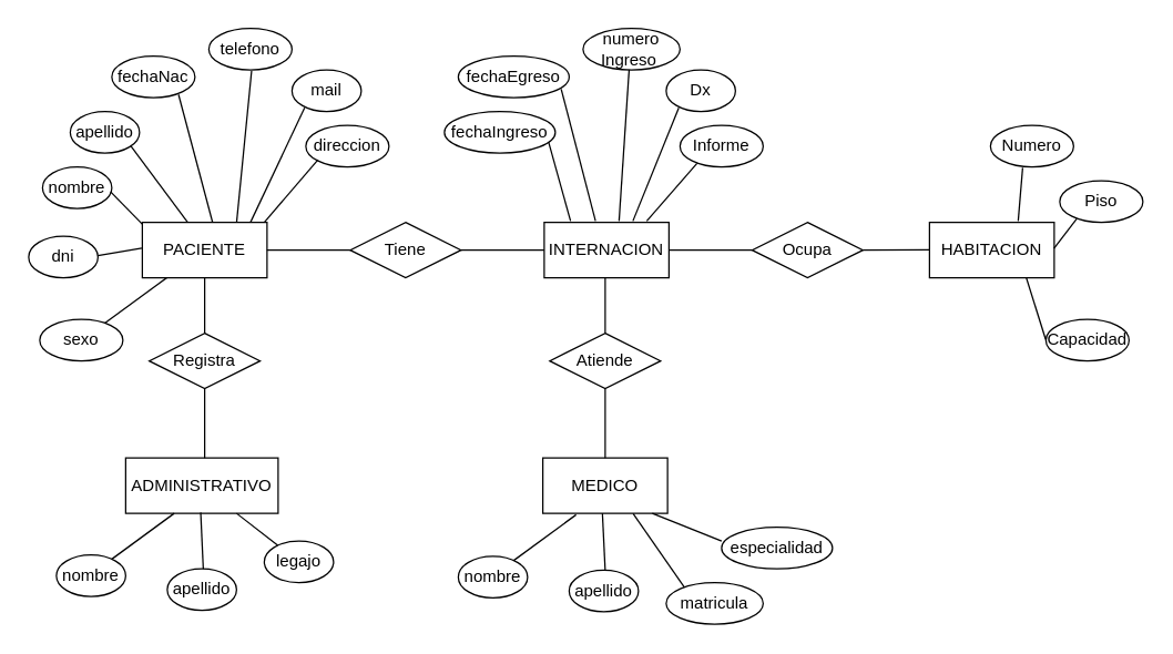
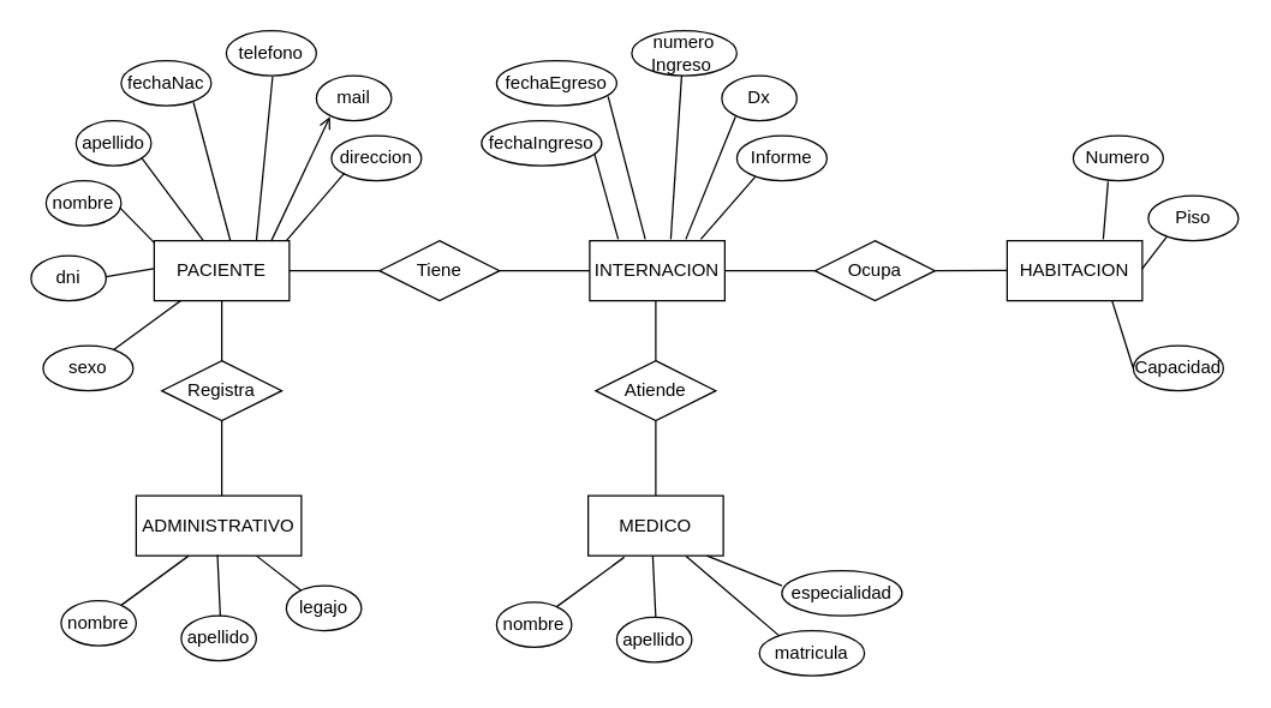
  <mxCell id="0" />
  <mxCell id="1" parent="0" />
  <mxCell id="2" value="PACIENTE" style="rounded=0;whiteSpace=wrap;html=1;" parent="1" vertex="1"><mxGeometry x="102" y="160" width="90" height="40" as="geometry" /></mxCell>
  <mxCell id="3" value="Tiene" style="rhombus;whiteSpace=wrap;html=1;" vertex="1" parent="1"><mxGeometry x="252" y="160" width="80" height="40" as="geometry" /></mxCell>
  <mxCell id="4" value="INTERNACION" style="rounded=0;whiteSpace=wrap;html=1;" vertex="1" parent="1"><mxGeometry x="392" y="160" width="90" height="40" as="geometry" /></mxCell>
  <mxCell id="5" value="HABITACION" style="rounded=0;whiteSpace=wrap;html=1;" vertex="1" parent="1"><mxGeometry x="670" y="160" width="90" height="40" as="geometry" /></mxCell>
  <mxCell id="6" value="Ocupa" style="rhombus;whiteSpace=wrap;html=1;" vertex="1" parent="1"><mxGeometry x="542" y="160" width="80" height="40" as="geometry" /></mxCell>
  <mxCell id="7" value="Atiende" style="rhombus;whiteSpace=wrap;html=1;" vertex="1" parent="1"><mxGeometry x="396" y="240" width="80" height="40" as="geometry" /></mxCell>
  <mxCell id="8" value="MEDICO" style="rounded=0;whiteSpace=wrap;html=1;" vertex="1" parent="1"><mxGeometry x="391" y="330" width="90" height="40" as="geometry" /></mxCell>
  <mxCell id="9" value="Registra" style="rhombus;whiteSpace=wrap;html=1;" vertex="1" parent="1"><mxGeometry x="107" y="240" width="80" height="40" as="geometry" /></mxCell>
  <mxCell id="10" value="ADMINISTRATIVO" style="rounded=0;whiteSpace=wrap;html=1;" vertex="1" parent="1"><mxGeometry x="90" y="330" width="110" height="40" as="geometry" /></mxCell>
  <mxCell id="11" value="" style="endArrow=none;html=1;rounded=0;exitX=0.999;exitY=0.5;exitDx=0;exitDy=0;exitPerimeter=0;" edge="1" parent="1" source="2"><mxGeometry width="50" height="50" relative="1" as="geometry"><mxPoint x="202" y="230" as="sourcePoint" /><mxPoint x="252" y="180" as="targetPoint" /></mxGeometry></mxCell>
  <mxCell id="12" value="" style="endArrow=none;html=1;rounded=0;exitX=0.999;exitY=0.5;exitDx=0;exitDy=0;exitPerimeter=0;" edge="1" parent="1"><mxGeometry width="50" height="50" relative="1" as="geometry"><mxPoint x="332" y="180" as="sourcePoint" /><mxPoint x="392" y="180" as="targetPoint" /></mxGeometry></mxCell>
  <mxCell id="13" value="" style="endArrow=none;html=1;rounded=0;exitX=0.999;exitY=0.5;exitDx=0;exitDy=0;exitPerimeter=0;" edge="1" parent="1"><mxGeometry width="50" height="50" relative="1" as="geometry"><mxPoint x="482" y="180" as="sourcePoint" /><mxPoint x="542" y="180" as="targetPoint" /></mxGeometry></mxCell>
  <mxCell id="14" value="" style="endArrow=none;html=1;rounded=0;" edge="1" parent="1"><mxGeometry width="50" height="50" relative="1" as="geometry"><mxPoint x="147" y="240" as="sourcePoint" /><mxPoint x="147" y="200" as="targetPoint" /></mxGeometry></mxCell>
  <mxCell id="15" value="" style="endArrow=none;html=1;rounded=0;" edge="1" parent="1"><mxGeometry width="50" height="50" relative="1" as="geometry"><mxPoint x="436" y="240" as="sourcePoint" /><mxPoint x="436" y="200" as="targetPoint" /></mxGeometry></mxCell>
  <mxCell id="16" value="" style="endArrow=none;html=1;rounded=0;" edge="1" parent="1"><mxGeometry width="50" height="50" relative="1" as="geometry"><mxPoint x="436" y="330" as="sourcePoint" /><mxPoint x="436" y="280" as="targetPoint" /></mxGeometry></mxCell>
  <mxCell id="17" value="" style="endArrow=none;html=1;rounded=0;" edge="1" parent="1"><mxGeometry width="50" height="50" relative="1" as="geometry"><mxPoint x="147" y="330" as="sourcePoint" /><mxPoint x="147" y="280" as="targetPoint" /></mxGeometry></mxCell>
  <mxCell id="18" value="" style="endArrow=none;html=1;rounded=0;exitX=0.999;exitY=0.5;exitDx=0;exitDy=0;exitPerimeter=0;entryX=0.002;entryY=0.497;entryDx=0;entryDy=0;entryPerimeter=0;" edge="1" parent="1" target="5"><mxGeometry width="50" height="50" relative="1" as="geometry"><mxPoint x="622" y="180" as="sourcePoint" /><mxPoint x="682" y="180" as="targetPoint" /></mxGeometry></mxCell>
  <mxCell id="19" value="dni" style="ellipse;whiteSpace=wrap;html=1;" vertex="1" parent="1"><mxGeometry x="20" y="170" width="50" height="30" as="geometry" /></mxCell>
  <mxCell id="20" value="nombre" style="ellipse;whiteSpace=wrap;html=1;" vertex="1" parent="1"><mxGeometry x="30" y="120" width="50" height="30" as="geometry" /></mxCell>
  <mxCell id="21" value="apellido" style="ellipse;whiteSpace=wrap;html=1;" vertex="1" parent="1"><mxGeometry x="50" y="80" width="50" height="30" as="geometry" /></mxCell>
  <mxCell id="22" value="fechaNac" style="ellipse;whiteSpace=wrap;html=1;" vertex="1" parent="1"><mxGeometry x="80" y="40" width="60" height="30" as="geometry" /></mxCell>
  <mxCell id="23" value="telefono" style="ellipse;whiteSpace=wrap;html=1;" vertex="1" parent="1"><mxGeometry x="150" y="20" width="60" height="30" as="geometry" /></mxCell>
  <mxCell id="24" value="direccion" style="ellipse;whiteSpace=wrap;html=1;" vertex="1" parent="1"><mxGeometry x="220" y="90" width="60" height="30" as="geometry" /></mxCell>
  <mxCell id="25" value="mail" style="ellipse;whiteSpace=wrap;html=1;" vertex="1" parent="1"><mxGeometry x="210" y="50" width="50" height="30" as="geometry" /></mxCell>
  <mxCell id="26" value="" style="endArrow=none;html=1;rounded=0;entryX=0.146;entryY=0.827;entryDx=0;entryDy=0;entryPerimeter=0;" edge="1" parent="1" target="24"><mxGeometry width="50" height="50" relative="1" as="geometry"><mxPoint x="190" y="160" as="sourcePoint" /><mxPoint x="240" y="110" as="targetPoint" /></mxGeometry></mxCell>
- <mxCell id="27" value="" style="endArrow=none;html=1;rounded=0;entryX=0.182;entryY=0.909;entryDx=0;entryDy=0;entryPerimeter=0;exitX=0.867;exitY=0;exitDx=0;exitDy=0;exitPerimeter=0;" edge="1" parent="1" source="2" target="25"><mxGeometry width="50" height="50" relative="1" as="geometry"><mxPoint x="160" y="160" as="sourcePoint" /><mxPoint x="192" y="110" as="targetPoint" /></mxGeometry></mxCell>
+ <mxCell id="27" value="" style="endArrow=open;html=1;rounded=0;entryX=0.182;entryY=0.909;entryDx=0;entryDy=0;entryPerimeter=0;exitX=0.867;exitY=0;exitDx=0;exitDy=0;exitPerimeter=0;" edge="1" parent="1" source="2" target="25"><mxGeometry width="50" height="50" relative="1" as="geometry"><mxPoint x="160" y="160" as="sourcePoint" /><mxPoint x="192" y="110" as="targetPoint" /></mxGeometry></mxCell>
  <mxCell id="28" value="" style="endArrow=none;html=1;rounded=0;entryX=0.514;entryY=1.025;entryDx=0;entryDy=0;entryPerimeter=0;exitX=0.756;exitY=0;exitDx=0;exitDy=0;exitPerimeter=0;" edge="1" parent="1" source="2" target="23"><mxGeometry width="50" height="50" relative="1" as="geometry"><mxPoint x="160" y="110" as="sourcePoint" /><mxPoint x="192" y="60" as="targetPoint" /></mxGeometry></mxCell>
  <mxCell id="29" value="" style="endArrow=none;html=1;rounded=0;entryX=0.802;entryY=0.923;entryDx=0;entryDy=0;entryPerimeter=0;exitX=0.563;exitY=-0.003;exitDx=0;exitDy=0;exitPerimeter=0;" edge="1" parent="1" source="2" target="22"><mxGeometry width="50" height="50" relative="1" as="geometry"><mxPoint x="140" y="160" as="sourcePoint" /><mxPoint x="172" y="110" as="targetPoint" /></mxGeometry></mxCell>
  <mxCell id="30" value="" style="endArrow=none;html=1;rounded=0;entryX=0.876;entryY=0.835;entryDx=0;entryDy=0;entryPerimeter=0;exitX=0.364;exitY=0.001;exitDx=0;exitDy=0;exitPerimeter=0;" edge="1" parent="1" source="2" target="21"><mxGeometry width="50" height="50" relative="1" as="geometry"><mxPoint x="110" y="170" as="sourcePoint" /><mxPoint x="142" y="120" as="targetPoint" /></mxGeometry></mxCell>
  <mxCell id="31" value="" style="endArrow=none;html=1;rounded=0;entryX=0.98;entryY=0.594;entryDx=0;entryDy=0;entryPerimeter=0;exitX=0.001;exitY=0.035;exitDx=0;exitDy=0;exitPerimeter=0;" edge="1" parent="1" source="2" target="20"><mxGeometry width="50" height="50" relative="1" as="geometry"><mxPoint x="90" y="190" as="sourcePoint" /><mxPoint x="122" y="140" as="targetPoint" /></mxGeometry></mxCell>
  <mxCell id="32" value="" style="endArrow=none;html=1;rounded=0;exitX=0.998;exitY=0.469;exitDx=0;exitDy=0;exitPerimeter=0;entryX=-0.004;entryY=0.467;entryDx=0;entryDy=0;entryPerimeter=0;" edge="1" parent="1" source="19" target="2"><mxGeometry width="50" height="50" relative="1" as="geometry"><mxPoint x="80" y="230" as="sourcePoint" /><mxPoint x="100" y="180" as="targetPoint" /></mxGeometry></mxCell>
  <mxCell id="33" value="fechaIngreso" style="ellipse;whiteSpace=wrap;html=1;" vertex="1" parent="1"><mxGeometry x="320" y="80" width="80" height="30" as="geometry" /></mxCell>
  <mxCell id="34" value="fechaEgreso" style="ellipse;whiteSpace=wrap;html=1;" vertex="1" parent="1"><mxGeometry x="330" y="40" width="80" height="30" as="geometry" /></mxCell>
  <mxCell id="35" value="numero Ingreso&amp;nbsp;" style="ellipse;whiteSpace=wrap;html=1;" vertex="1" parent="1"><mxGeometry x="420" y="20" width="70" height="30" as="geometry" /></mxCell>
  <mxCell id="36" value="Informe" style="ellipse;whiteSpace=wrap;html=1;" vertex="1" parent="1"><mxGeometry x="490" y="90" width="60" height="30" as="geometry" /></mxCell>
  <mxCell id="37" value="" style="endArrow=none;html=1;rounded=0;entryX=0.204;entryY=0.913;entryDx=0;entryDy=0;entryPerimeter=0;" edge="1" parent="1" target="36"><mxGeometry width="50" height="50" relative="1" as="geometry"><mxPoint x="466" y="159" as="sourcePoint" /><mxPoint x="500" y="120" as="targetPoint" /></mxGeometry></mxCell>
  <mxCell id="38" value="" style="endArrow=none;html=1;rounded=0;exitX=0.756;exitY=0;exitDx=0;exitDy=0;exitPerimeter=0;entryX=0.475;entryY=0.993;entryDx=0;entryDy=0;entryPerimeter=0;" edge="1" parent="1" target="35"><mxGeometry width="50" height="50" relative="1" as="geometry"><mxPoint x="446" y="159" as="sourcePoint" /><mxPoint x="450" y="51" as="targetPoint" /></mxGeometry></mxCell>
  <mxCell id="39" value="" style="endArrow=none;html=1;rounded=0;entryX=0.928;entryY=0.791;entryDx=0;entryDy=0;entryPerimeter=0;exitX=0.563;exitY=-0.003;exitDx=0;exitDy=0;exitPerimeter=0;" edge="1" parent="1" target="34"><mxGeometry width="50" height="50" relative="1" as="geometry"><mxPoint x="429" y="159" as="sourcePoint" /><mxPoint x="404" y="67" as="targetPoint" /></mxGeometry></mxCell>
  <mxCell id="40" value="" style="endArrow=none;html=1;rounded=0;entryX=0.94;entryY=0.741;entryDx=0;entryDy=0;entryPerimeter=0;exitX=0.364;exitY=0.001;exitDx=0;exitDy=0;exitPerimeter=0;" edge="1" parent="1" target="33"><mxGeometry width="50" height="50" relative="1" as="geometry"><mxPoint x="411" y="159" as="sourcePoint" /><mxPoint x="370" y="104" as="targetPoint" /></mxGeometry></mxCell>
  <mxCell id="41" value="" style="endArrow=none;html=1;rounded=0;entryX=0.182;entryY=0.909;entryDx=0;entryDy=0;entryPerimeter=0;exitX=0.867;exitY=0;exitDx=0;exitDy=0;exitPerimeter=0;" edge="1" parent="1" target="42"><mxGeometry width="50" height="50" relative="1" as="geometry"><mxPoint x="456" y="159" as="sourcePoint" /><mxPoint x="495" y="76" as="targetPoint" /></mxGeometry></mxCell>
  <mxCell id="42" value="Dx" style="ellipse;whiteSpace=wrap;html=1;" vertex="1" parent="1"><mxGeometry x="480" y="50" width="50" height="30" as="geometry" /></mxCell>
  <mxCell id="43" value="Piso" style="ellipse;whiteSpace=wrap;html=1;" vertex="1" parent="1"><mxGeometry x="764" y="130" width="60" height="30" as="geometry" /></mxCell>
  <mxCell id="44" value="" style="endArrow=none;html=1;rounded=0;entryX=0.204;entryY=0.913;entryDx=0;entryDy=0;entryPerimeter=0;exitX=0.998;exitY=0.472;exitDx=0;exitDy=0;exitPerimeter=0;" edge="1" parent="1" target="43" source="5"><mxGeometry width="50" height="50" relative="1" as="geometry"><mxPoint x="764" y="179" as="sourcePoint" /><mxPoint x="798" y="140" as="targetPoint" /></mxGeometry></mxCell>
  <mxCell id="45" value="Numero" style="ellipse;whiteSpace=wrap;html=1;" vertex="1" parent="1"><mxGeometry x="714" y="90" width="60" height="30" as="geometry" /></mxCell>
  <mxCell id="46" value="" style="endArrow=none;html=1;rounded=0;entryX=0.387;entryY=1.02;entryDx=0;entryDy=0;entryPerimeter=0;exitX=0.998;exitY=0.472;exitDx=0;exitDy=0;exitPerimeter=0;" edge="1" parent="1" target="45"><mxGeometry width="50" height="50" relative="1" as="geometry"><mxPoint x="734" y="159" as="sourcePoint" /><mxPoint x="772" y="120" as="targetPoint" /></mxGeometry></mxCell>
  <mxCell id="47" value="Capacidad" style="ellipse;whiteSpace=wrap;html=1;" vertex="1" parent="1"><mxGeometry x="754" y="230" width="60" height="30" as="geometry" /></mxCell>
  <mxCell id="48" value="" style="endArrow=none;html=1;rounded=0;entryX=-0.003;entryY=0.484;entryDx=0;entryDy=0;entryPerimeter=0;exitX=0.777;exitY=1.003;exitDx=0;exitDy=0;exitPerimeter=0;" edge="1" parent="1" target="47" source="5"><mxGeometry width="50" height="50" relative="1" as="geometry"><mxPoint x="754" y="299" as="sourcePoint" /><mxPoint x="792" y="260" as="targetPoint" /></mxGeometry></mxCell>
  <mxCell id="49" value="sexo" style="ellipse;whiteSpace=wrap;html=1;" vertex="1" parent="1"><mxGeometry x="28" y="230" width="60" height="30" as="geometry" /></mxCell>
  <mxCell id="50" value="" style="endArrow=none;html=1;rounded=0;" edge="1" parent="1" target="49" source="2"><mxGeometry width="50" height="50" relative="1" as="geometry"><mxPoint x="0" y="299" as="sourcePoint" /><mxPoint x="38" y="260" as="targetPoint" /></mxGeometry></mxCell>
  <mxCell id="51" value="legajo" style="ellipse;whiteSpace=wrap;html=1;" vertex="1" parent="1"><mxGeometry x="190" y="390" width="50" height="30" as="geometry" /></mxCell>
  <mxCell id="52" value="nombre" style="ellipse;whiteSpace=wrap;html=1;" vertex="1" parent="1"><mxGeometry x="40" y="400" width="50" height="30" as="geometry" /></mxCell>
  <mxCell id="53" value="apellido" style="ellipse;whiteSpace=wrap;html=1;" vertex="1" parent="1"><mxGeometry x="120" y="410" width="50" height="30" as="geometry" /></mxCell>
  <mxCell id="54" value="" style="endArrow=none;html=1;rounded=0;" edge="1" parent="1"><mxGeometry width="50" height="50" relative="1" as="geometry"><mxPoint x="125" y="370" as="sourcePoint" /><mxPoint x="80" y="403" as="targetPoint" /></mxGeometry></mxCell>
  <mxCell id="55" value="" style="endArrow=none;html=1;rounded=0;exitX=0.492;exitY=0.985;exitDx=0;exitDy=0;exitPerimeter=0;entryX=0.52;entryY=0.005;entryDx=0;entryDy=0;entryPerimeter=0;" edge="1" parent="1" source="10" target="53"><mxGeometry width="50" height="50" relative="1" as="geometry"><mxPoint x="205" y="390" as="sourcePoint" /><mxPoint x="160" y="423" as="targetPoint" /></mxGeometry></mxCell>
  <mxCell id="56" value="" style="endArrow=none;html=1;rounded=0;exitX=0.492;exitY=0.985;exitDx=0;exitDy=0;exitPerimeter=0;" edge="1" parent="1" target="51"><mxGeometry width="50" height="50" relative="1" as="geometry"><mxPoint x="170" y="370" as="sourcePoint" /><mxPoint x="172" y="411" as="targetPoint" /></mxGeometry></mxCell>
- <mxCell id="57" value="matricula" style="ellipse;whiteSpace=wrap;html=1;" vertex="1" parent="1"><mxGeometry x="480" y="420" width="70" height="30" as="geometry" /></mxCell>
+ <mxCell id="57" value="matricula" style="ellipse;whiteSpace=wrap;html=1;" vertex="1" parent="1"><mxGeometry x="505" y="420" width="70" height="30" as="geometry" /></mxCell>
  <mxCell id="58" value="nombre" style="ellipse;whiteSpace=wrap;html=1;" vertex="1" parent="1"><mxGeometry x="330" y="401" width="50" height="30" as="geometry" /></mxCell>
  <mxCell id="59" value="apellido" style="ellipse;whiteSpace=wrap;html=1;" vertex="1" parent="1"><mxGeometry x="410" y="411" width="50" height="30" as="geometry" /></mxCell>
  <mxCell id="60" value="" style="endArrow=none;html=1;rounded=0;" edge="1" parent="1"><mxGeometry width="50" height="50" relative="1" as="geometry"><mxPoint x="415" y="371" as="sourcePoint" /><mxPoint x="370" y="404" as="targetPoint" /></mxGeometry></mxCell>
  <mxCell id="61" value="" style="endArrow=none;html=1;rounded=0;exitX=0.492;exitY=0.985;exitDx=0;exitDy=0;exitPerimeter=0;entryX=0.52;entryY=0.005;entryDx=0;entryDy=0;entryPerimeter=0;" edge="1" parent="1" target="59"><mxGeometry width="50" height="50" relative="1" as="geometry"><mxPoint x="434" y="370" as="sourcePoint" /><mxPoint x="450" y="424" as="targetPoint" /></mxGeometry></mxCell>
  <mxCell id="62" value="" style="endArrow=none;html=1;rounded=0;exitX=0.724;exitY=1.006;exitDx=0;exitDy=0;exitPerimeter=0;entryX=0.186;entryY=0.106;entryDx=0;entryDy=0;entryPerimeter=0;" edge="1" parent="1" target="57" source="8"><mxGeometry width="50" height="50" relative="1" as="geometry"><mxPoint x="460" y="371" as="sourcePoint" /><mxPoint x="490" y="394" as="targetPoint" /></mxGeometry></mxCell>
  <mxCell id="63" value="especialidad" style="ellipse;whiteSpace=wrap;html=1;" vertex="1" parent="1"><mxGeometry x="520" y="380" width="80" height="30" as="geometry" /></mxCell>
  <mxCell id="64" value="" style="endArrow=none;html=1;rounded=0;exitX=0.492;exitY=0.985;exitDx=0;exitDy=0;exitPerimeter=0;entryX=0;entryY=0.333;entryDx=0;entryDy=0;entryPerimeter=0;" edge="1" parent="1" target="63"><mxGeometry width="50" height="50" relative="1" as="geometry"><mxPoint x="470" y="370" as="sourcePoint" /><mxPoint x="503" y="422" as="targetPoint" /></mxGeometry></mxCell>
